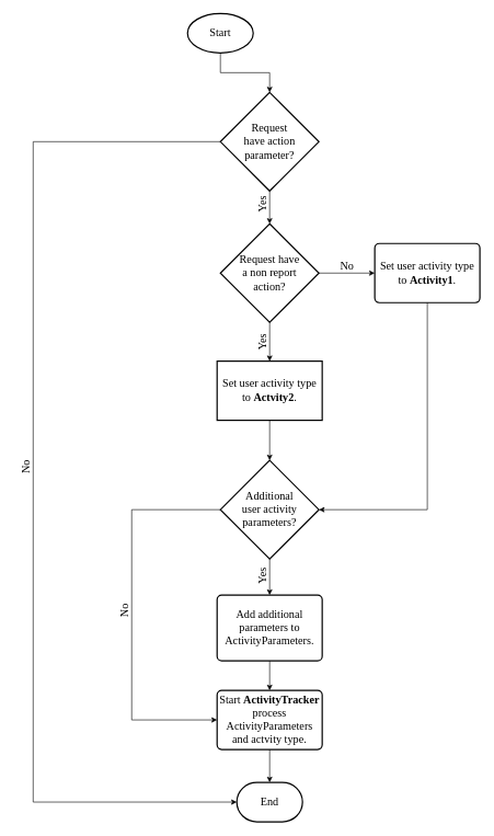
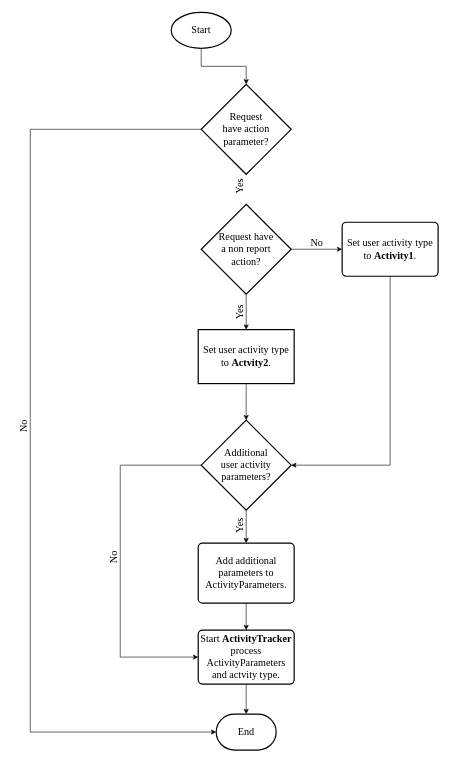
  <mxCell id="0" />
  <mxCell id="1" parent="0" />
  <mxCell id="2" style="edgeStyle=orthogonalEdgeStyle;rounded=0;orthogonalLoop=1;jettySize=auto;html=1;exitX=0.5;exitY=1;exitDx=0;exitDy=0;exitPerimeter=0;entryX=0.5;entryY=0;entryDx=0;entryDy=0;entryPerimeter=0;fontFamily=Times New Roman;fontSize=17;" parent="1" source="3" target="11" edge="1"><mxGeometry relative="1" as="geometry" /></mxCell>
  <mxCell id="3" value="Start" style="strokeWidth=2;html=1;shape=mxgraph.flowchart.start_1;whiteSpace=wrap;fontFamily=Times New Roman;fillColor=none;fontSize=17;" parent="1" vertex="1"><mxGeometry x="285" y="20" width="100" height="60" as="geometry" /></mxCell>
  <mxCell id="4" style="edgeStyle=orthogonalEdgeStyle;rounded=0;orthogonalLoop=1;jettySize=auto;html=1;exitX=0.5;exitY=1;exitDx=0;exitDy=0;exitPerimeter=0;entryX=0.5;entryY=0;entryDx=0;entryDy=0;fontFamily=Times New Roman;fontSize=17;" parent="1" source="6" target="17" edge="1"><mxGeometry relative="1" as="geometry"><mxPoint x="410.176" y="550.412" as="targetPoint" /></mxGeometry></mxCell>
  <mxCell id="5" style="edgeStyle=orthogonalEdgeStyle;rounded=0;orthogonalLoop=1;jettySize=auto;html=1;exitX=1;exitY=0.5;exitDx=0;exitDy=0;exitPerimeter=0;entryX=0;entryY=0.5;entryDx=0;entryDy=0;" parent="1" source="6" target="22" edge="1"><mxGeometry relative="1" as="geometry" /></mxCell>
  <mxCell id="6" value="Request have &lt;br&gt;a&amp;nbsp;non report &lt;br&gt;action?" style="strokeWidth=2;html=1;shape=mxgraph.flowchart.decision;whiteSpace=wrap;fontFamily=Times New Roman;fillColor=none;fontSize=17;" parent="1" vertex="1"><mxGeometry x="335" y="340" width="150" height="150" as="geometry" /></mxCell>
  <mxCell id="7" value="Yes" style="text;html=1;strokeColor=none;fillColor=none;align=center;verticalAlign=middle;whiteSpace=wrap;rounded=0;fontFamily=Times New Roman;rotation=-90;fontSize=17;" parent="1" vertex="1"><mxGeometry x="380" y="510" width="40" height="20" as="geometry" /></mxCell>
  <mxCell id="8" value="No" style="text;html=1;strokeColor=none;fillColor=none;align=center;verticalAlign=middle;whiteSpace=wrap;rounded=0;fontFamily=Times New Roman;rotation=-90;fontSize=17;" parent="1" vertex="1"><mxGeometry x="20" y="700" width="40" height="20" as="geometry" /></mxCell>
- <mxCell id="9" style="edgeStyle=orthogonalEdgeStyle;rounded=0;orthogonalLoop=1;jettySize=auto;html=1;exitX=0.5;exitY=1;exitDx=0;exitDy=0;exitPerimeter=0;entryX=0.5;entryY=0;entryDx=0;entryDy=0;entryPerimeter=0;fontFamily=Times New Roman;fontSize=17;" parent="1" source="11" target="6" edge="1"><mxGeometry relative="1" as="geometry" /></mxCell>
  <mxCell id="10" style="edgeStyle=orthogonalEdgeStyle;rounded=0;orthogonalLoop=1;jettySize=auto;html=1;exitX=0;exitY=0.5;exitDx=0;exitDy=0;exitPerimeter=0;entryX=0;entryY=0.5;entryDx=0;entryDy=0;entryPerimeter=0;fontFamily=Times New Roman;fontSize=17;" parent="1" source="11" target="14" edge="1"><mxGeometry relative="1" as="geometry"><Array as="points"><mxPoint x="50" y="215" /><mxPoint x="50" y="1220" /></Array></mxGeometry></mxCell>
  <mxCell id="11" value="Request &lt;br&gt;have action parameter?" style="strokeWidth=2;html=1;shape=mxgraph.flowchart.decision;whiteSpace=wrap;fontFamily=Times New Roman;fillColor=none;fontSize=17;" parent="1" vertex="1"><mxGeometry x="335" y="140" width="150" height="150" as="geometry" /></mxCell>
  <mxCell id="12" style="edgeStyle=orthogonalEdgeStyle;rounded=0;orthogonalLoop=1;jettySize=auto;html=1;exitX=0.5;exitY=1;exitDx=0;exitDy=0;fontFamily=Times New Roman;fontSize=17;" parent="1" source="13" target="14" edge="1"><mxGeometry relative="1" as="geometry" /></mxCell>
  <mxCell id="13" value="Start &lt;b style=&quot;font-size: 17px;&quot;&gt;ActivityTracker &lt;/b&gt;process ActivityParameters and actvity type." style="rounded=1;whiteSpace=wrap;html=1;absoluteArcSize=1;arcSize=14;strokeWidth=2;fontFamily=Times New Roman;fillColor=none;fontSize=17;" parent="1" vertex="1"><mxGeometry x="330" y="1050" width="160" height="90" as="geometry" /></mxCell>
  <mxCell id="14" value="End" style="strokeWidth=2;html=1;shape=mxgraph.flowchart.terminator;whiteSpace=wrap;fillColor=none;fontFamily=Times New Roman;fontSize=17;" parent="1" vertex="1"><mxGeometry x="360" y="1190" width="100" height="60" as="geometry" /></mxCell>
  <mxCell id="15" value="No" style="text;html=1;strokeColor=none;fillColor=none;align=center;verticalAlign=middle;whiteSpace=wrap;rounded=0;fontFamily=Times New Roman;rotation=0;fontSize=17;" parent="1" vertex="1"><mxGeometry x="507.5" y="395" width="40" height="20" as="geometry" /></mxCell>
  <mxCell id="16" style="edgeStyle=orthogonalEdgeStyle;rounded=0;orthogonalLoop=1;jettySize=auto;html=1;exitX=0.5;exitY=1;exitDx=0;exitDy=0;entryX=0.5;entryY=0;entryDx=0;entryDy=0;entryPerimeter=0;" parent="1" source="17" target="20" edge="1"><mxGeometry relative="1" as="geometry" /></mxCell>
  <mxCell id="17" value="Set user activity type to &lt;b style=&quot;font-size: 17px&quot;&gt;Actvity2&lt;/b&gt;." style="whiteSpace=wrap;html=1;absoluteArcSize=1;arcSize=14;strokeWidth=2;fontFamily=Times New Roman;fillColor=none;fontSize=17;rounded=0;" parent="1" vertex="1"><mxGeometry x="330" y="549" width="160" height="90" as="geometry" /></mxCell>
  <mxCell id="18" style="edgeStyle=orthogonalEdgeStyle;rounded=0;orthogonalLoop=1;jettySize=auto;html=1;exitX=0;exitY=0.5;exitDx=0;exitDy=0;exitPerimeter=0;entryX=0;entryY=0.5;entryDx=0;entryDy=0;fontFamily=Times New Roman;fontSize=17;" parent="1" source="20" target="13" edge="1"><mxGeometry relative="1" as="geometry"><Array as="points"><mxPoint x="200" y="775" /><mxPoint x="200" y="1095" /></Array></mxGeometry></mxCell>
  <mxCell id="19" style="edgeStyle=orthogonalEdgeStyle;rounded=0;orthogonalLoop=1;jettySize=auto;html=1;exitX=0.5;exitY=1;exitDx=0;exitDy=0;exitPerimeter=0;fontFamily=Times New Roman;fontSize=17;" parent="1" source="20" target="24" edge="1"><mxGeometry relative="1" as="geometry" /></mxCell>
  <mxCell id="20" value="Additional &lt;br&gt;user activity &lt;br&gt;parameters?" style="strokeWidth=2;html=1;shape=mxgraph.flowchart.decision;whiteSpace=wrap;fontFamily=Times New Roman;fillColor=none;fontSize=17;" parent="1" vertex="1"><mxGeometry x="335" y="700" width="150" height="150" as="geometry" /></mxCell>
  <mxCell id="21" style="edgeStyle=orthogonalEdgeStyle;rounded=0;orthogonalLoop=1;jettySize=auto;html=1;exitX=0.5;exitY=1;exitDx=0;exitDy=0;entryX=1;entryY=0.5;entryDx=0;entryDy=0;entryPerimeter=0;" parent="1" source="22" target="20" edge="1"><mxGeometry relative="1" as="geometry" /></mxCell>
  <mxCell id="22" value="Set user activity type to &lt;b style=&quot;font-size: 17px&quot;&gt;Activity1&lt;/b&gt;." style="rounded=1;whiteSpace=wrap;html=1;absoluteArcSize=1;arcSize=14;strokeWidth=2;fontFamily=Times New Roman;fillColor=none;fontSize=17;" parent="1" vertex="1"><mxGeometry x="570" y="370" width="160" height="90" as="geometry" /></mxCell>
  <mxCell id="23" style="edgeStyle=orthogonalEdgeStyle;rounded=0;orthogonalLoop=1;jettySize=auto;html=1;exitX=0.5;exitY=1;exitDx=0;exitDy=0;entryX=0.5;entryY=0;entryDx=0;entryDy=0;fontFamily=Times New Roman;fontSize=17;" parent="1" source="24" target="13" edge="1"><mxGeometry relative="1" as="geometry" /></mxCell>
  <mxCell id="24" value="Add additional parameters to ActivityParameters." style="rounded=1;whiteSpace=wrap;html=1;absoluteArcSize=1;arcSize=14;strokeWidth=2;fontFamily=Times New Roman;fillColor=none;fontSize=17;" parent="1" vertex="1"><mxGeometry x="330" y="905" width="160" height="100" as="geometry" /></mxCell>
  <mxCell id="25" value="Yes" style="text;html=1;strokeColor=none;fillColor=none;align=center;verticalAlign=middle;whiteSpace=wrap;rounded=0;fontFamily=Times New Roman;rotation=-90;fontSize=17;" parent="1" vertex="1"><mxGeometry x="380" y="300" width="40" height="20" as="geometry" /></mxCell>
  <mxCell id="26" value="Yes" style="text;html=1;strokeColor=none;fillColor=none;align=center;verticalAlign=middle;whiteSpace=wrap;rounded=0;fontFamily=Times New Roman;rotation=-90;fontSize=17;" parent="1" vertex="1"><mxGeometry x="380" y="865.206" width="40" height="21" as="geometry" /></mxCell>
  <mxCell id="27" value="No" style="text;html=1;strokeColor=none;fillColor=none;align=center;verticalAlign=middle;whiteSpace=wrap;rounded=0;fontFamily=Times New Roman;rotation=-90;fontSize=17;" parent="1" vertex="1"><mxGeometry x="170" y="918.529" width="40" height="20" as="geometry" /></mxCell>
